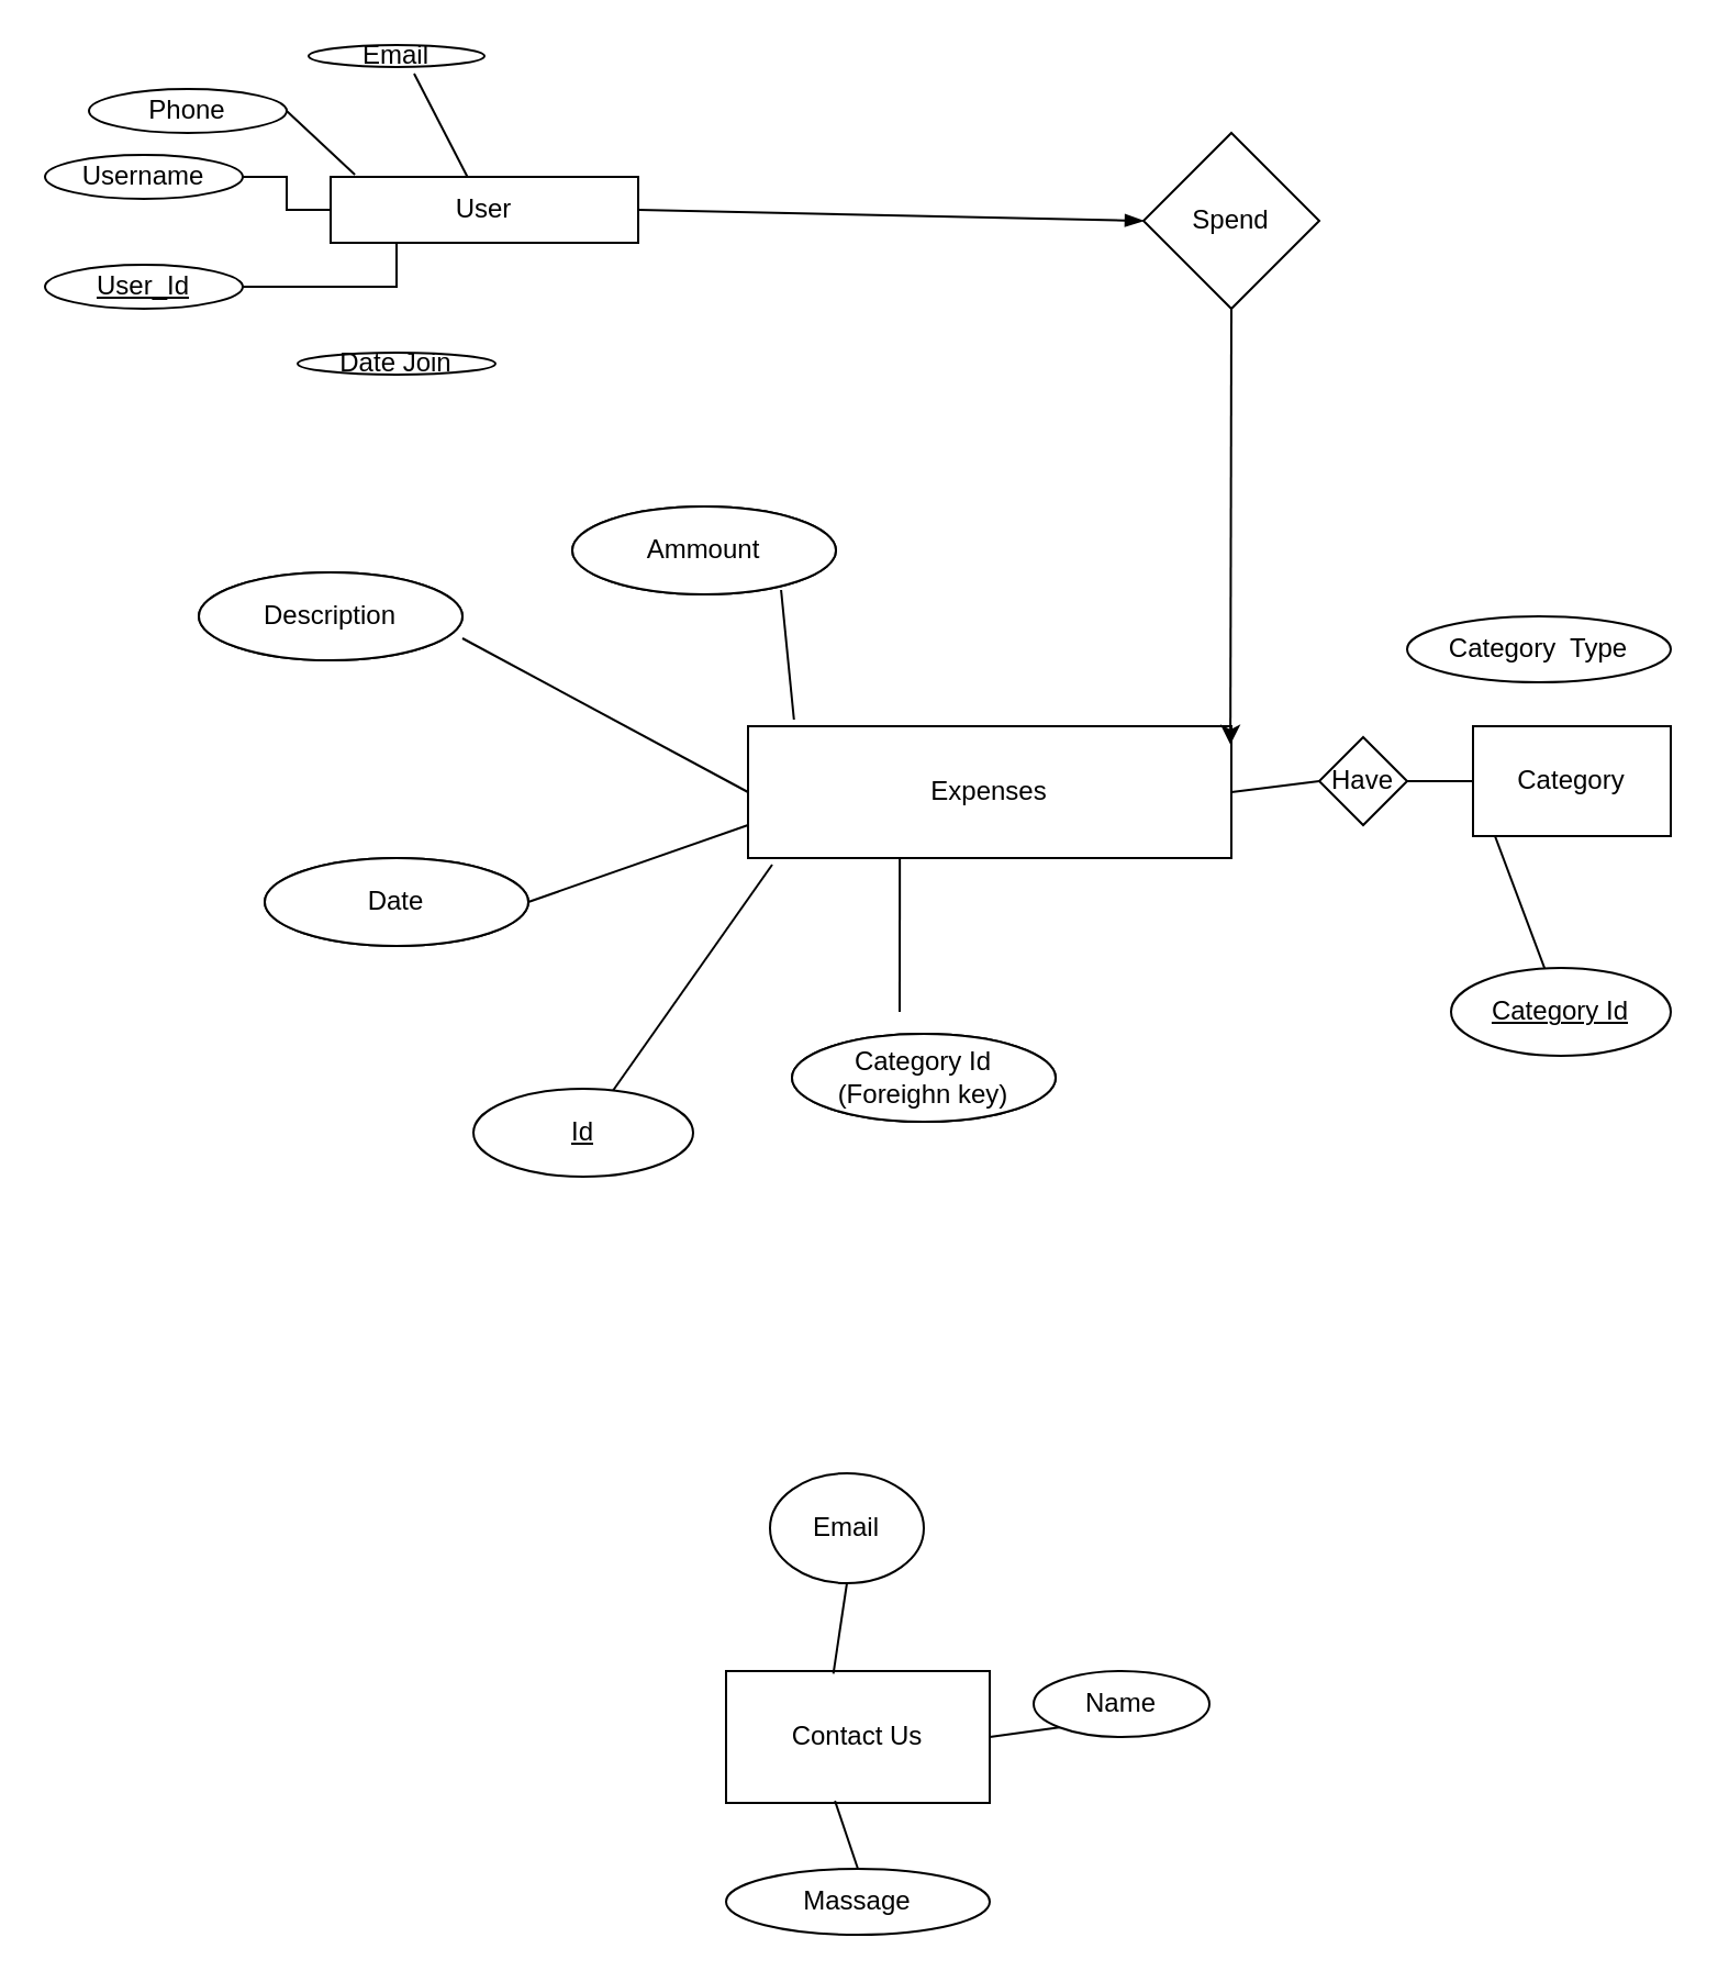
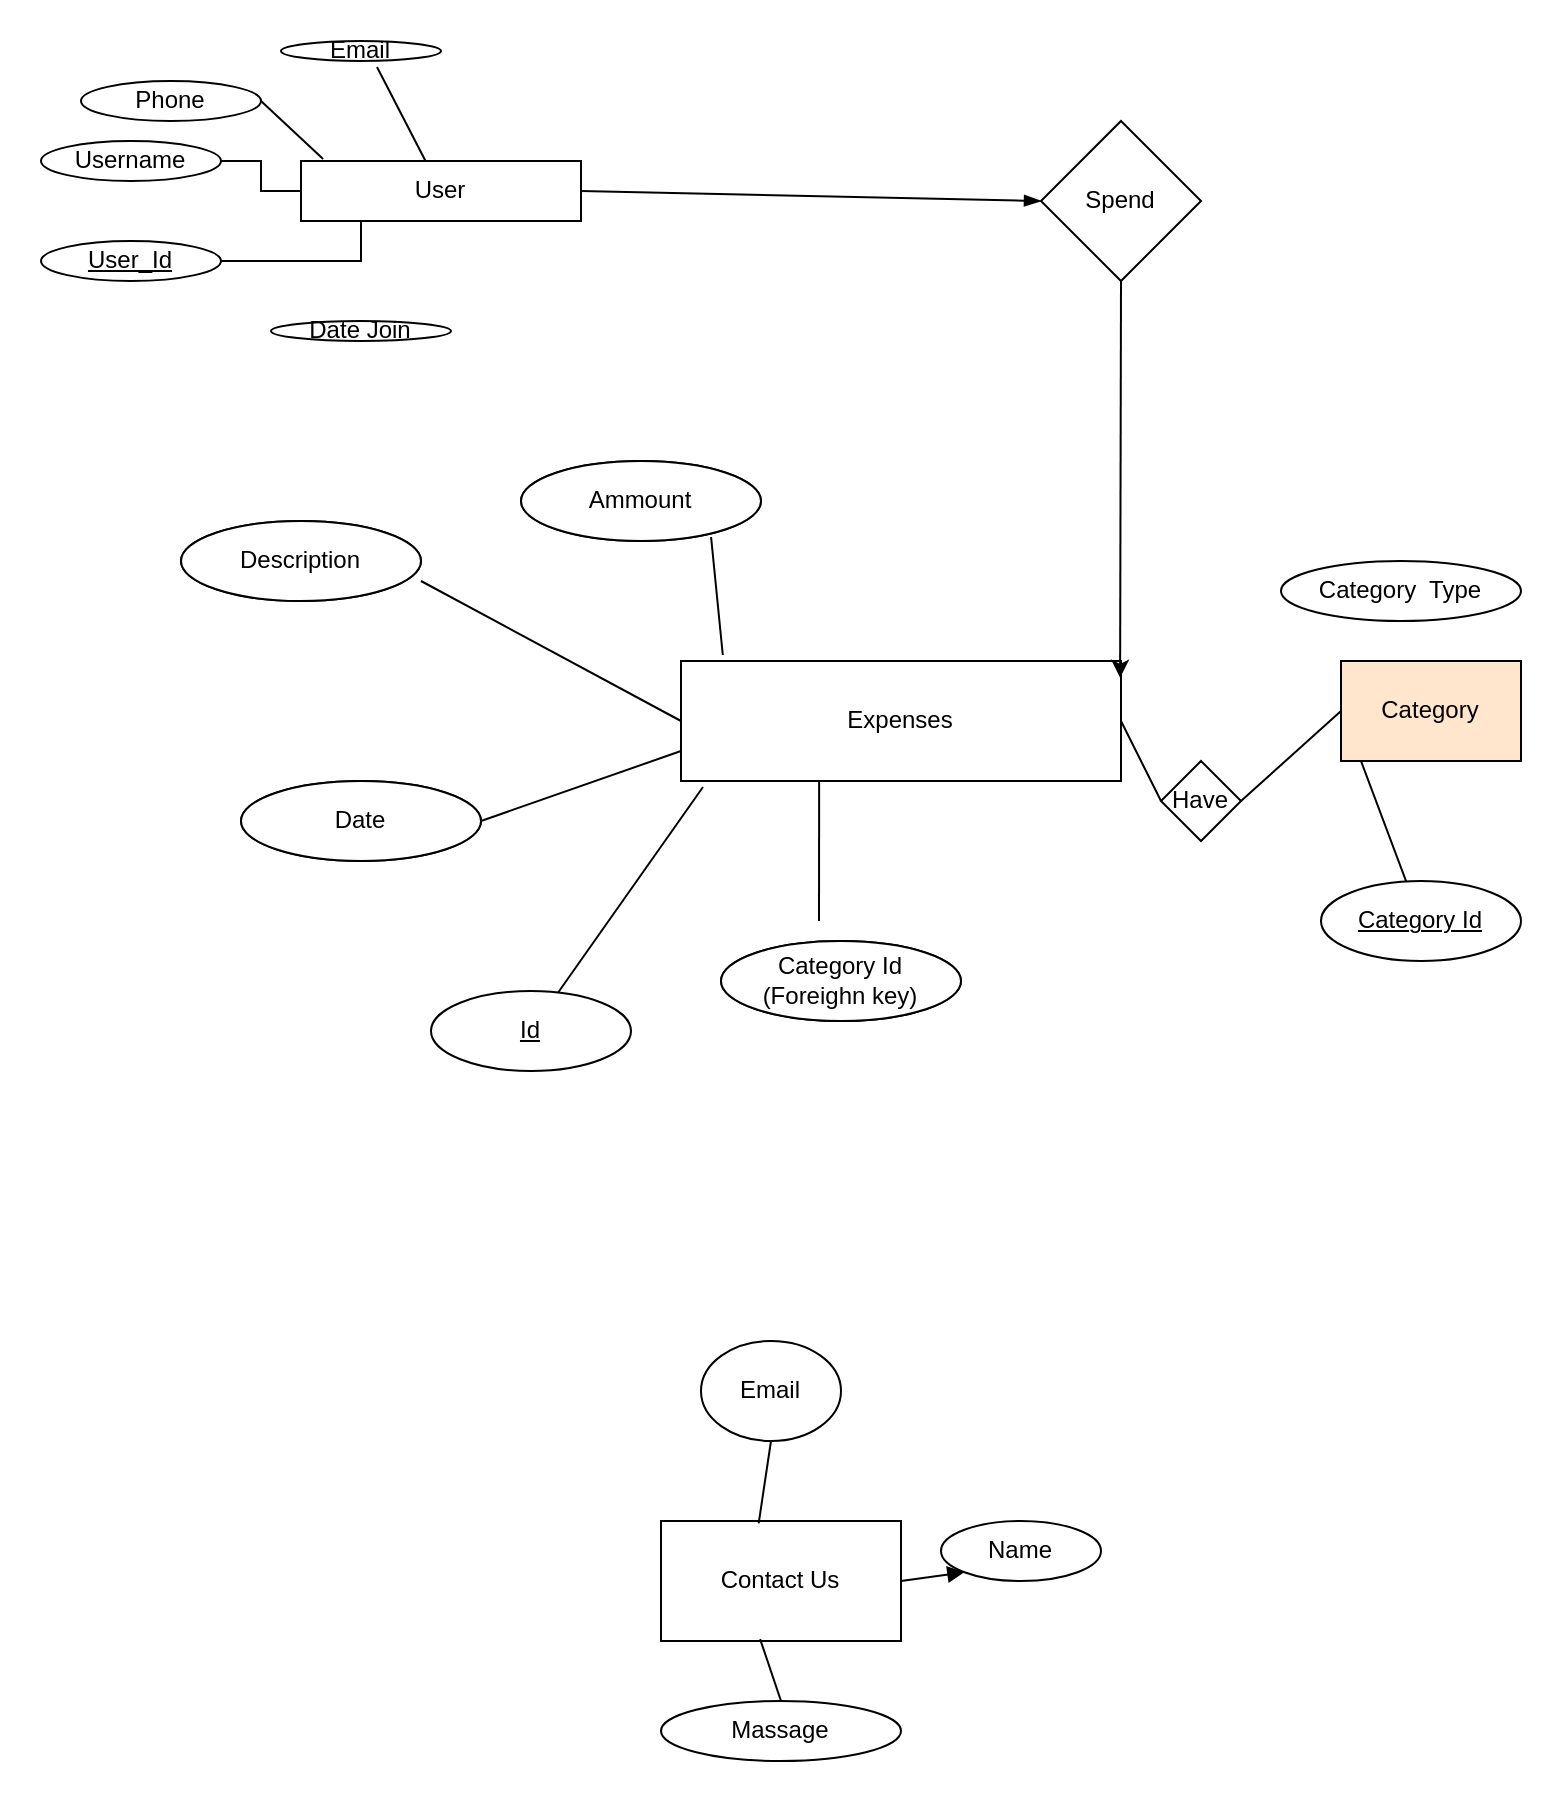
  <mxCell id="0" />
  <mxCell id="1" parent="0" />
  <mxCell id="2" value="User" style="rounded=0;whiteSpace=wrap;html=1;" parent="1" vertex="1"><mxGeometry x="150" y="80" width="140" height="30" as="geometry" /></mxCell>
  <mxCell id="3" style="edgeStyle=orthogonalEdgeStyle;rounded=0;orthogonalLoop=1;jettySize=auto;html=1;exitX=1;exitY=0.5;exitDx=0;exitDy=0;entryX=0;entryY=0.5;entryDx=0;entryDy=0;endArrow=none;endFill=0;" parent="1" source="4" target="2" edge="1"><mxGeometry relative="1" as="geometry"><mxPoint x="140" y="90" as="targetPoint" /></mxGeometry></mxCell>
  <mxCell id="4" value="Username" style="ellipse;whiteSpace=wrap;html=1;" parent="1" vertex="1"><mxGeometry x="20" y="70" width="90" height="20" as="geometry" /></mxCell>
  <mxCell id="5" value="" style="edgeStyle=orthogonalEdgeStyle;rounded=0;orthogonalLoop=1;jettySize=auto;html=1;entryX=0.25;entryY=1;entryDx=0;entryDy=0;endArrow=none;endFill=0;" parent="1" source="6" target="2" edge="1"><mxGeometry relative="1" as="geometry"><Array as="points"><mxPoint x="180" y="130" /><mxPoint x="180" y="110" /></Array></mxGeometry></mxCell>
  <mxCell id="6" value="&lt;u&gt;User_Id&lt;/u&gt;" style="ellipse;whiteSpace=wrap;html=1;" parent="1" vertex="1"><mxGeometry x="20" y="120" width="90" height="20" as="geometry" /></mxCell>
  <mxCell id="7" value="Date Join" style="ellipse;whiteSpace=wrap;html=1;" parent="1" vertex="1"><mxGeometry x="135" y="160" width="90" height="10" as="geometry" /></mxCell>
  <mxCell id="8" value="Email" style="ellipse;whiteSpace=wrap;html=1;" parent="1" vertex="1"><mxGeometry x="140" y="20" width="80" height="10" as="geometry" /></mxCell>
  <mxCell id="9" style="rounded=0;orthogonalLoop=1;jettySize=auto;html=1;exitX=1;exitY=0.5;exitDx=0;exitDy=0;entryX=0.079;entryY=-0.033;entryDx=0;entryDy=0;entryPerimeter=0;strokeWidth=1;endArrow=none;endFill=0;" parent="1" source="10" target="2" edge="1"><mxGeometry relative="1" as="geometry" /></mxCell>
  <mxCell id="10" value="Phone" style="ellipse;whiteSpace=wrap;html=1;" parent="1" vertex="1"><mxGeometry x="40" y="40" width="90" height="20" as="geometry" /></mxCell>
  <mxCell id="11" value="" style="endArrow=none;html=1;entryX=0.6;entryY=1.3;entryDx=0;entryDy=0;entryPerimeter=0;endFill=0;rounded=0;" parent="1" source="2" target="8" edge="1"><mxGeometry width="50" height="50" relative="1" as="geometry"><mxPoint x="360" y="150" as="sourcePoint" /><mxPoint x="410" y="100" as="targetPoint" /><Array as="points" /></mxGeometry></mxCell>
  <mxCell id="12" value="Expenses" style="rounded=0;whiteSpace=wrap;html=1;" parent="1" vertex="1"><mxGeometry x="340" y="330" width="220" height="60" as="geometry" /></mxCell>
  <mxCell id="13" value="Spend" style="rhombus;whiteSpace=wrap;html=1;" parent="1" vertex="1"><mxGeometry x="520" y="60" width="80" height="80" as="geometry" /></mxCell>
  <mxCell id="14" value="" style="endArrow=blockThin;html=1;strokeWidth=1;entryX=0;entryY=0.5;entryDx=0;entryDy=0;exitX=1;exitY=0.5;exitDx=0;exitDy=0;endFill=1;" parent="1" source="2" target="13" edge="1"><mxGeometry width="50" height="50" relative="1" as="geometry"><mxPoint x="360" y="310" as="sourcePoint" /><mxPoint x="410" y="260" as="targetPoint" /><Array as="points" /></mxGeometry></mxCell>
  <mxCell id="15" value="" style="endArrow=classic;html=1;strokeWidth=1;exitX=0.5;exitY=1;exitDx=0;exitDy=0;entryX=0.998;entryY=0.14;entryDx=0;entryDy=0;entryPerimeter=0;" parent="1" source="13" target="12" edge="1"><mxGeometry width="50" height="50" relative="1" as="geometry"><mxPoint x="550" y="210" as="sourcePoint" /><mxPoint x="560" y="327" as="targetPoint" /></mxGeometry></mxCell>
  <mxCell id="16" value="Description" style="ellipse;whiteSpace=wrap;html=1;" parent="1" vertex="1"><mxGeometry x="90" y="260" width="120" height="40" as="geometry" /></mxCell>
  <mxCell id="17" value="Ammount" style="ellipse;whiteSpace=wrap;html=1;" parent="1" vertex="1"><mxGeometry x="260" y="230" width="120" height="40" as="geometry" /></mxCell>
  <mxCell id="18" value="Date" style="ellipse;whiteSpace=wrap;html=1;" parent="1" vertex="1"><mxGeometry x="120" y="390" width="120" height="40" as="geometry" /></mxCell>
  <mxCell id="19" value="Category Id&lt;br&gt;(Foreighn key)" style="ellipse;whiteSpace=wrap;html=1;" parent="1" vertex="1"><mxGeometry x="360" y="470" width="120" height="40" as="geometry" /></mxCell>
  <mxCell id="20" value="Ammount" style="ellipse;whiteSpace=wrap;html=1;" parent="1" vertex="1"><mxGeometry x="260" y="230" width="120" height="40" as="geometry" /></mxCell>
  <mxCell id="21" value="Description" style="ellipse;whiteSpace=wrap;html=1;" parent="1" vertex="1"><mxGeometry x="90" y="260" width="120" height="40" as="geometry" /></mxCell>
  <mxCell id="22" value="Date" style="ellipse;whiteSpace=wrap;html=1;" parent="1" vertex="1"><mxGeometry x="120" y="390" width="120" height="40" as="geometry" /></mxCell>
  <mxCell id="23" value="Category Id&lt;br&gt;(Foreighn key)" style="ellipse;whiteSpace=wrap;html=1;" parent="1" vertex="1"><mxGeometry x="360" y="470" width="120" height="40" as="geometry" /></mxCell>
  <mxCell id="24" value="" style="endArrow=none;html=1;strokeWidth=1;entryX=0.05;entryY=1.05;entryDx=0;entryDy=0;entryPerimeter=0;" parent="1" source="43" target="12" edge="1"><mxGeometry width="50" height="50" relative="1" as="geometry"><mxPoint x="290" y="500" as="sourcePoint" /><mxPoint x="410" y="420" as="targetPoint" /><Array as="points" /></mxGeometry></mxCell>
  <mxCell id="25" value="" style="endArrow=none;html=1;strokeWidth=1;entryX=0.314;entryY=1;entryDx=0;entryDy=0;entryPerimeter=0;" parent="1" target="12" edge="1"><mxGeometry width="50" height="50" relative="1" as="geometry"><mxPoint x="409" y="460" as="sourcePoint" /><mxPoint x="410" y="420" as="targetPoint" /></mxGeometry></mxCell>
  <mxCell id="26" value="" style="endArrow=none;html=1;strokeWidth=1;entryX=0.792;entryY=0.95;entryDx=0;entryDy=0;entryPerimeter=0;exitX=0.095;exitY=-0.05;exitDx=0;exitDy=0;exitPerimeter=0;" parent="1" source="12" target="20" edge="1"><mxGeometry width="50" height="50" relative="1" as="geometry"><mxPoint x="360" y="470" as="sourcePoint" /><mxPoint x="410" y="420" as="targetPoint" /></mxGeometry></mxCell>
  <mxCell id="27" value="" style="endArrow=none;html=1;strokeWidth=1;entryX=0;entryY=0.5;entryDx=0;entryDy=0;exitX=1;exitY=0.75;exitDx=0;exitDy=0;exitPerimeter=0;" parent="1" source="21" target="12" edge="1"><mxGeometry width="50" height="50" relative="1" as="geometry"><mxPoint x="360" y="470" as="sourcePoint" /><mxPoint x="410" y="420" as="targetPoint" /></mxGeometry></mxCell>
  <mxCell id="28" value="" style="endArrow=none;html=1;strokeWidth=1;exitX=1;exitY=0.5;exitDx=0;exitDy=0;entryX=0;entryY=0.75;entryDx=0;entryDy=0;" parent="1" source="22" target="12" edge="1"><mxGeometry width="50" height="50" relative="1" as="geometry"><mxPoint x="360" y="470" as="sourcePoint" /><mxPoint x="330" y="380" as="targetPoint" /></mxGeometry></mxCell>
- <mxCell id="29" value="Category" style="rounded=0;whiteSpace=wrap;html=1;" parent="1" vertex="1"><mxGeometry x="670" y="330" width="90" height="50" as="geometry" /></mxCell>
+ <mxCell id="29" value="Category" style="rounded=0;whiteSpace=wrap;html=1;fillColor=#ffe6cc;" parent="1" vertex="1"><mxGeometry x="670" y="330" width="90" height="50" as="geometry" /></mxCell>
  <mxCell id="30" value="Category&amp;nbsp; Type" style="ellipse;whiteSpace=wrap;html=1;" parent="1" vertex="1"><mxGeometry x="640" y="280" width="120" height="30" as="geometry" /></mxCell>
  <mxCell id="31" value="" style="endArrow=none;html=1;strokeWidth=1;" parent="1" source="44" edge="1"><mxGeometry width="50" height="50" relative="1" as="geometry"><mxPoint x="703.548" y="410.276" as="sourcePoint" /><mxPoint x="680" y="380" as="targetPoint" /></mxGeometry></mxCell>
- <mxCell id="32" value="Have" style="rhombus;whiteSpace=wrap;html=1;" parent="1" vertex="1"><mxGeometry x="600" y="335" width="40" height="40" as="geometry" /></mxCell>
+ <mxCell id="32" value="Have" style="rhombus;whiteSpace=wrap;html=1;" parent="1" vertex="1"><mxGeometry x="580" y="380" width="40" height="40" as="geometry" /></mxCell>
  <mxCell id="33" value="" style="endArrow=none;html=1;strokeWidth=1;exitX=1;exitY=0.5;exitDx=0;exitDy=0;entryX=0;entryY=0.5;entryDx=0;entryDy=0;" parent="1" source="12" target="32" edge="1"><mxGeometry width="50" height="50" relative="1" as="geometry"><mxPoint x="580" y="280" as="sourcePoint" /><mxPoint x="630" y="230" as="targetPoint" /></mxGeometry></mxCell>
  <mxCell id="34" style="edgeStyle=none;rounded=0;orthogonalLoop=1;jettySize=auto;html=1;entryX=1;entryY=0.25;entryDx=0;entryDy=0;endArrow=none;endFill=0;strokeWidth=1;" parent="1" target="12" edge="1"><mxGeometry relative="1" as="geometry"><mxPoint x="560" y="350" as="sourcePoint" /></mxGeometry></mxCell>
  <mxCell id="35" value="" style="endArrow=none;html=1;strokeWidth=1;exitX=1;exitY=0.5;exitDx=0;exitDy=0;entryX=0;entryY=0.5;entryDx=0;entryDy=0;" parent="1" source="32" target="29" edge="1"><mxGeometry width="50" height="50" relative="1" as="geometry"><mxPoint x="580" y="280" as="sourcePoint" /><mxPoint x="630" y="230" as="targetPoint" /></mxGeometry></mxCell>
  <mxCell id="36" value="Email" style="ellipse;whiteSpace=wrap;html=1;" parent="1" vertex="1"><mxGeometry x="350" y="670" width="70" height="50" as="geometry" /></mxCell>
  <mxCell id="37" value="Contact Us" style="rounded=0;whiteSpace=wrap;html=1;" parent="1" vertex="1"><mxGeometry x="330" y="760" width="120" height="60" as="geometry" /></mxCell>
  <mxCell id="38" value="Name" style="ellipse;whiteSpace=wrap;html=1;" parent="1" vertex="1"><mxGeometry x="470" y="760" width="80" height="30" as="geometry" /></mxCell>
  <mxCell id="39" value="Massage" style="ellipse;whiteSpace=wrap;html=1;" parent="1" vertex="1"><mxGeometry x="330" y="850" width="120" height="30" as="geometry" /></mxCell>
  <mxCell id="40" value="" style="endArrow=none;html=1;strokeWidth=1;entryX=0.5;entryY=1;entryDx=0;entryDy=0;exitX=0.407;exitY=0.019;exitDx=0;exitDy=0;exitPerimeter=0;" parent="1" source="37" target="36" edge="1"><mxGeometry width="50" height="50" relative="1" as="geometry"><mxPoint x="550" y="800" as="sourcePoint" /><mxPoint x="600" y="750" as="targetPoint" /></mxGeometry></mxCell>
- <mxCell id="41" value="" style="endArrow=none;html=1;strokeWidth=1;exitX=1;exitY=0.5;exitDx=0;exitDy=0;entryX=0;entryY=1;entryDx=0;entryDy=0;" parent="1" source="37" target="38" edge="1"><mxGeometry width="50" height="50" relative="1" as="geometry"><mxPoint x="550" y="800" as="sourcePoint" /><mxPoint x="600" y="750" as="targetPoint" /></mxGeometry></mxCell>
+ <mxCell id="41" value="" style="endArrow=block;html=1;strokeWidth=1;exitX=1;exitY=0.5;exitDx=0;exitDy=0;entryX=0;entryY=1;entryDx=0;entryDy=0;" parent="1" source="37" target="38" edge="1"><mxGeometry width="50" height="50" relative="1" as="geometry"><mxPoint x="550" y="800" as="sourcePoint" /><mxPoint x="600" y="750" as="targetPoint" /></mxGeometry></mxCell>
  <mxCell id="42" value="" style="endArrow=none;html=1;strokeWidth=1;entryX=0.413;entryY=0.984;entryDx=0;entryDy=0;entryPerimeter=0;" parent="1" target="37" edge="1"><mxGeometry width="50" height="50" relative="1" as="geometry"><mxPoint x="390" y="850" as="sourcePoint" /><mxPoint x="600" y="750" as="targetPoint" /></mxGeometry></mxCell>
  <mxCell id="43" value="Id" style="ellipse;whiteSpace=wrap;html=1;align=center;fontStyle=4;" parent="1" vertex="1"><mxGeometry x="215" y="495" width="100" height="40" as="geometry" /></mxCell>
  <mxCell id="44" value="Category Id" style="ellipse;whiteSpace=wrap;html=1;align=center;fontStyle=4;" parent="1" vertex="1"><mxGeometry x="660" y="440" width="100" height="40" as="geometry" /></mxCell>
